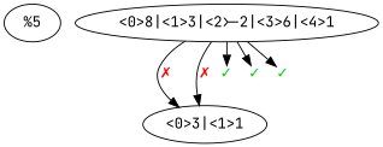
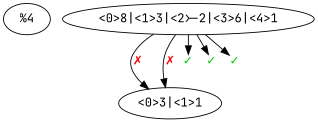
  digraph {
    nodesep=0.2
    ranksep=0.3
    splines=true
    fontname="JetBrains Mono"
    node [fontname="JetBrains Mono"]
    edge [fontname="JetBrains Mono"]
-   "%5"
+   "%5" [label="%4"]
    n2 [label="<0>8|<1>3|<2>-2|<3>6|<4>1"]
    n3 [label="<0>3|<1>1"]
    n4 [fontcolor=green3 height=0 label="✓" margin=0 shape=none width=0]
    n5 [fontcolor=green3 height=0 label="✓" margin=0 shape=none width=0]
    n6 [fontcolor=green3 height=0 label="✓" margin=0 shape=none width=0]
    n2 -> n3 [fontcolor=red headport="0:n" label="✗" tailport="1:s"]
    n2 -> n3 [fontcolor=red headport="1:n" label="✗" tailport="4:s"]
    n2 -> n4 [tailport="0:s"]
    n2 -> n5 [tailport="2:s"]
    n2 -> n6 [tailport="3:s"]
    n4 -> n3 [dir=none headport=2 penwidth=0]
    n5 -> n3 [dir=none headport=1 penwidth=0]
  }
